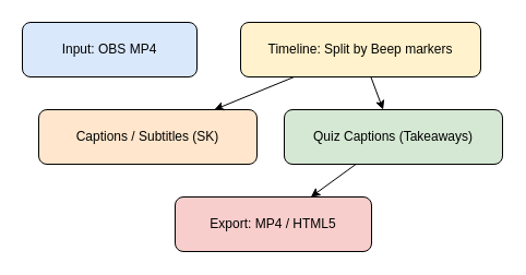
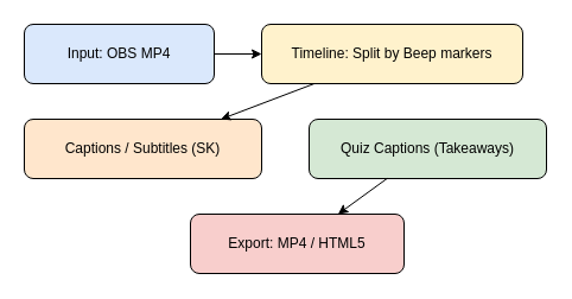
  <mxCell id="0" />
  <mxCell id="1" parent="0" />
  <mxCell id="2" value="Input: OBS MP4" style="rounded=1;whiteSpace=wrap;html=1;fillColor=#dae8fc" vertex="1" parent="1"><mxGeometry x="20" y="20" width="160" height="50" as="geometry" /></mxCell>
  <mxCell id="3" value="Timeline: Split by Beep markers" style="rounded=1;whiteSpace=wrap;html=1;fillColor=#fff2cc" vertex="1" parent="1"><mxGeometry x="220" y="20" width="220" height="50" as="geometry" /></mxCell>
- <mxCell id="4" value="Captions / Subtitles (SK)" style="rounded=1;whiteSpace=wrap;html=1;fillColor=#ffe6cc" vertex="1" parent="1"><mxGeometry x="35" y="100" width="200" height="50" as="geometry" /></mxCell>
+ <mxCell id="4" value="Captions / Subtitles (SK)" style="rounded=1;whiteSpace=wrap;html=1;fillColor=#ffe6cc" vertex="1" parent="1"><mxGeometry x="20" y="100" width="200" height="50" as="geometry" /></mxCell>
  <mxCell id="5" value="Quiz Captions (Takeaways)" style="rounded=1;whiteSpace=wrap;html=1;fillColor=#d5e8d4" vertex="1" parent="1"><mxGeometry x="260" y="100" width="200" height="50" as="geometry" /></mxCell>
  <mxCell id="6" value="Export: MP4 / HTML5" style="rounded=1;whiteSpace=wrap;html=1;fillColor=#f8cecc" vertex="1" parent="1"><mxGeometry x="160" y="180" width="180" height="50" as="geometry" /></mxCell>
+ <mxCell id="7" edge="1" parent="1" source="2" target="3"><mxGeometry relative="1" as="geometry" /></mxCell>
  <mxCell id="8" edge="1" parent="1" source="3" target="4"><mxGeometry relative="1" as="geometry" /></mxCell>
- <mxCell id="9" edge="1" parent="1" source="3" target="5"><mxGeometry relative="1" as="geometry" /></mxCell>
  <mxCell id="10" edge="1" parent="1" source="5" target="6"><mxGeometry relative="1" as="geometry" /></mxCell>
